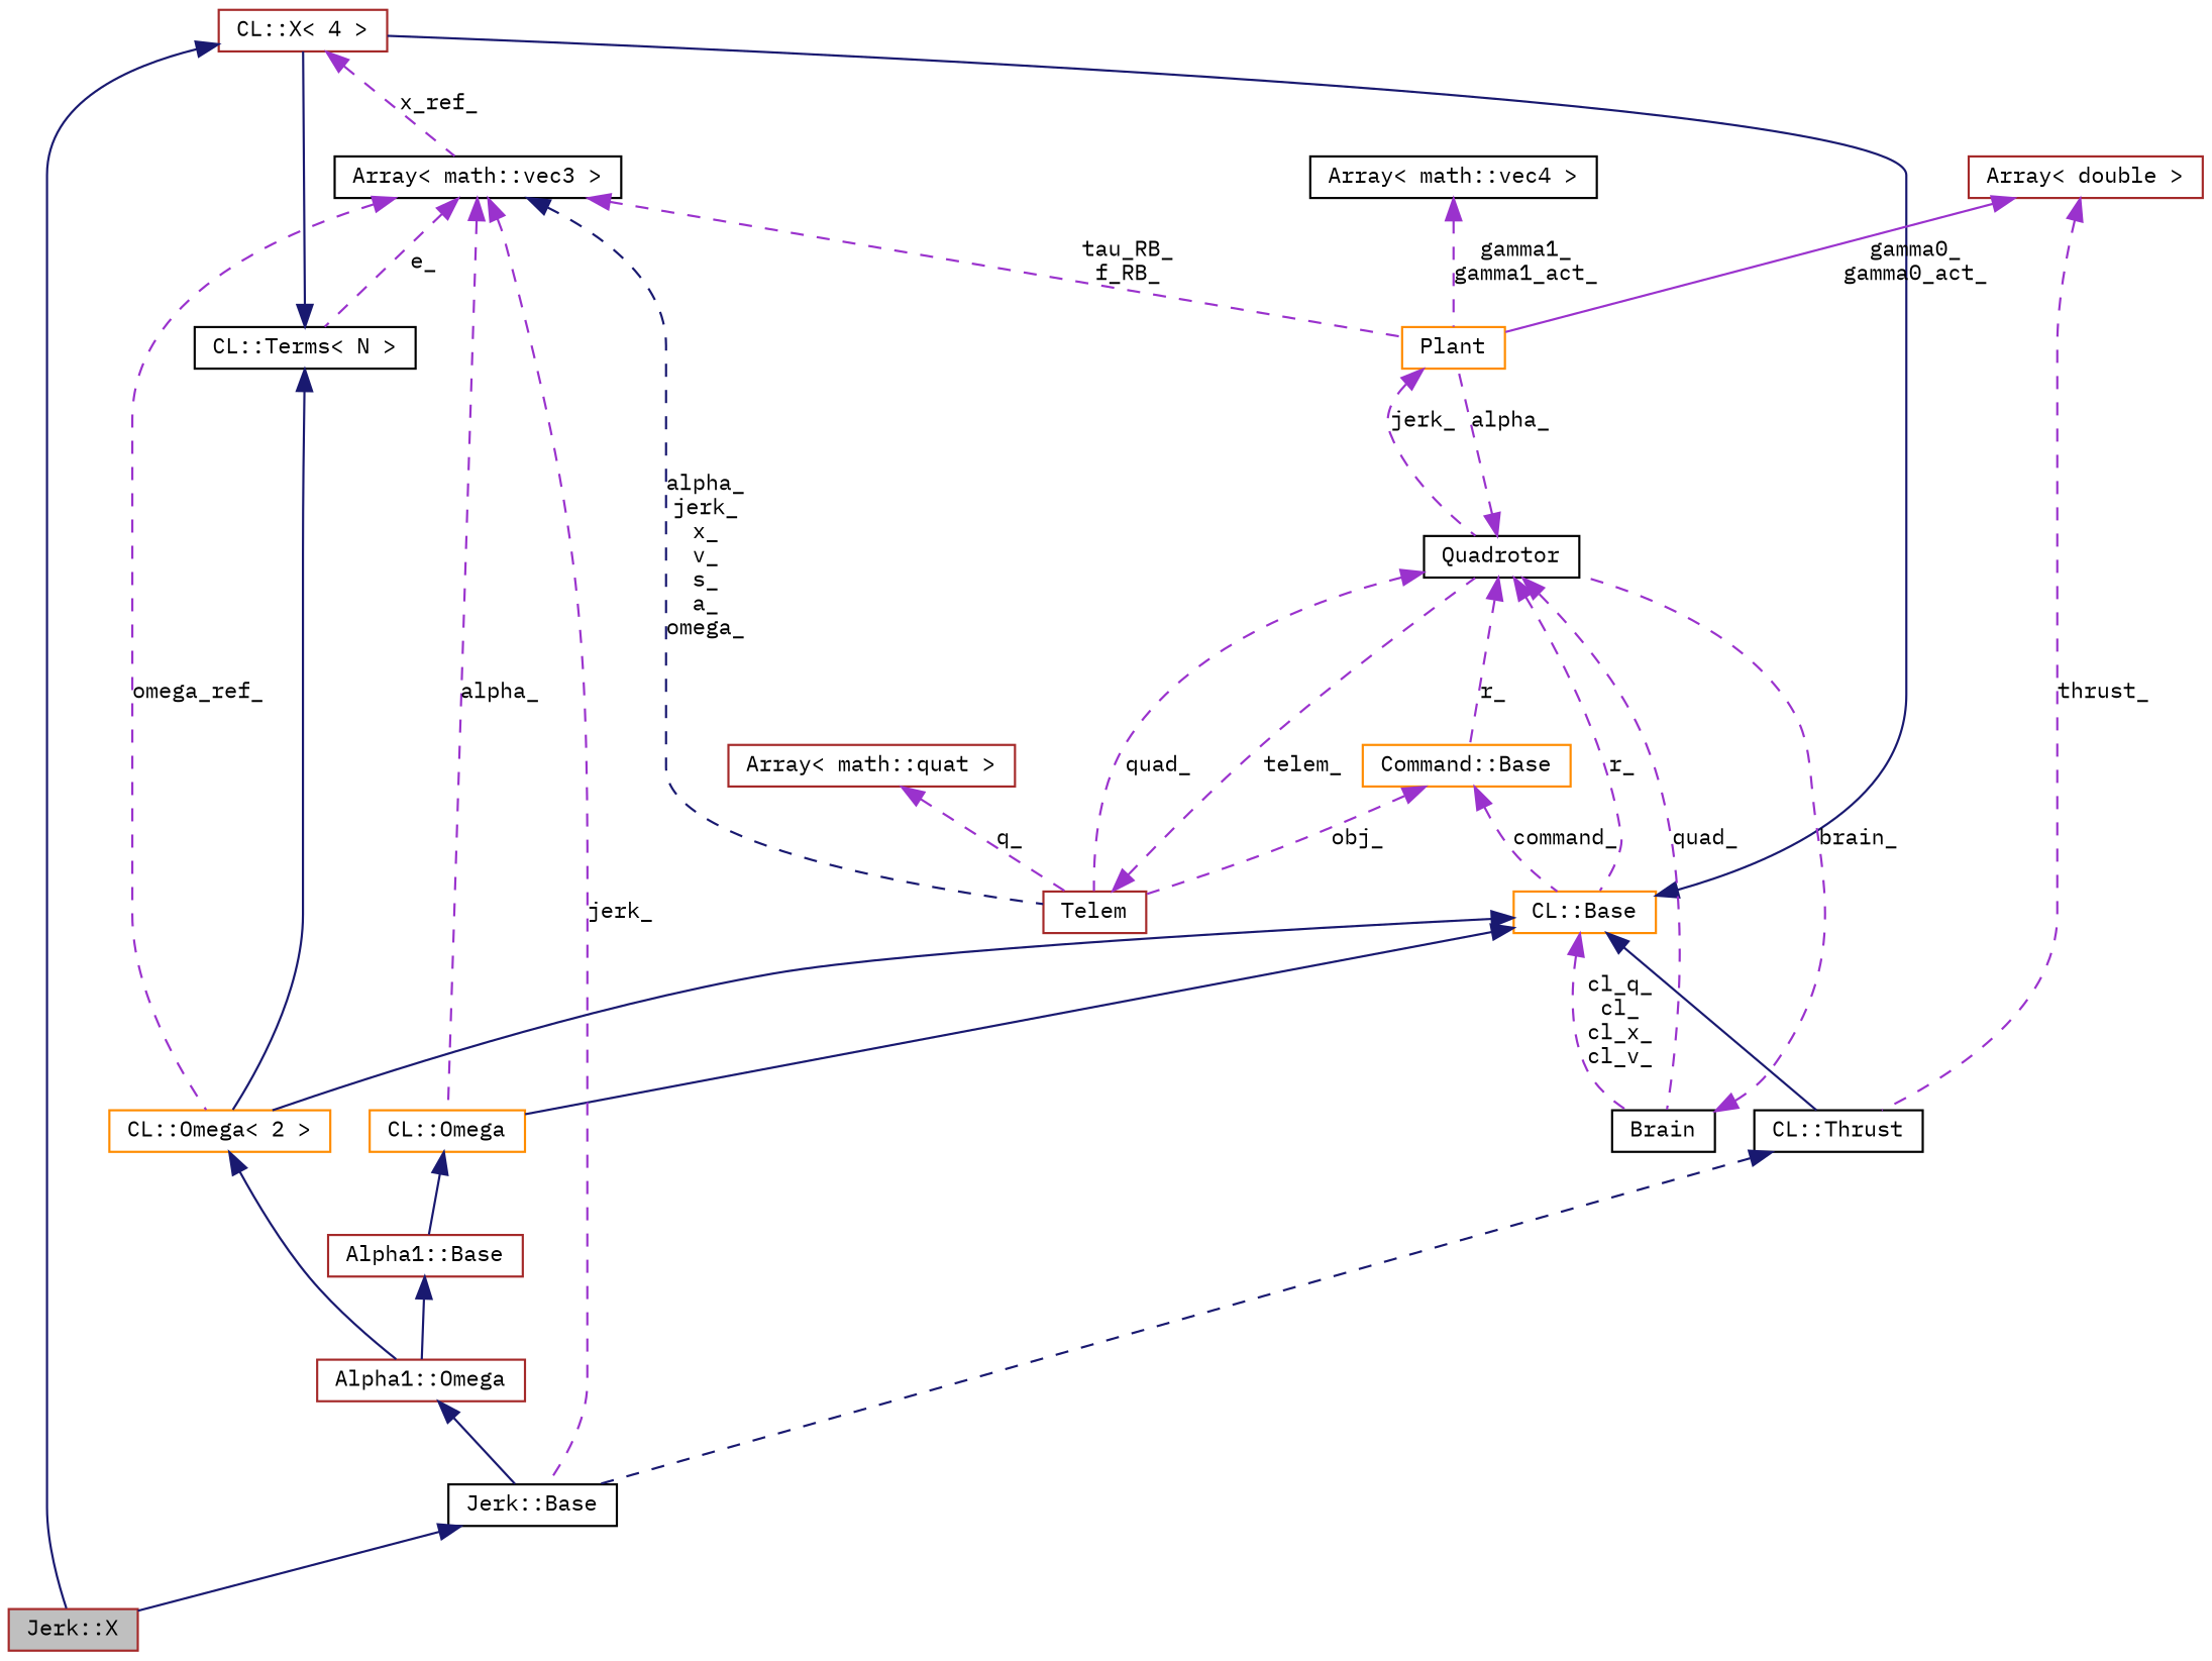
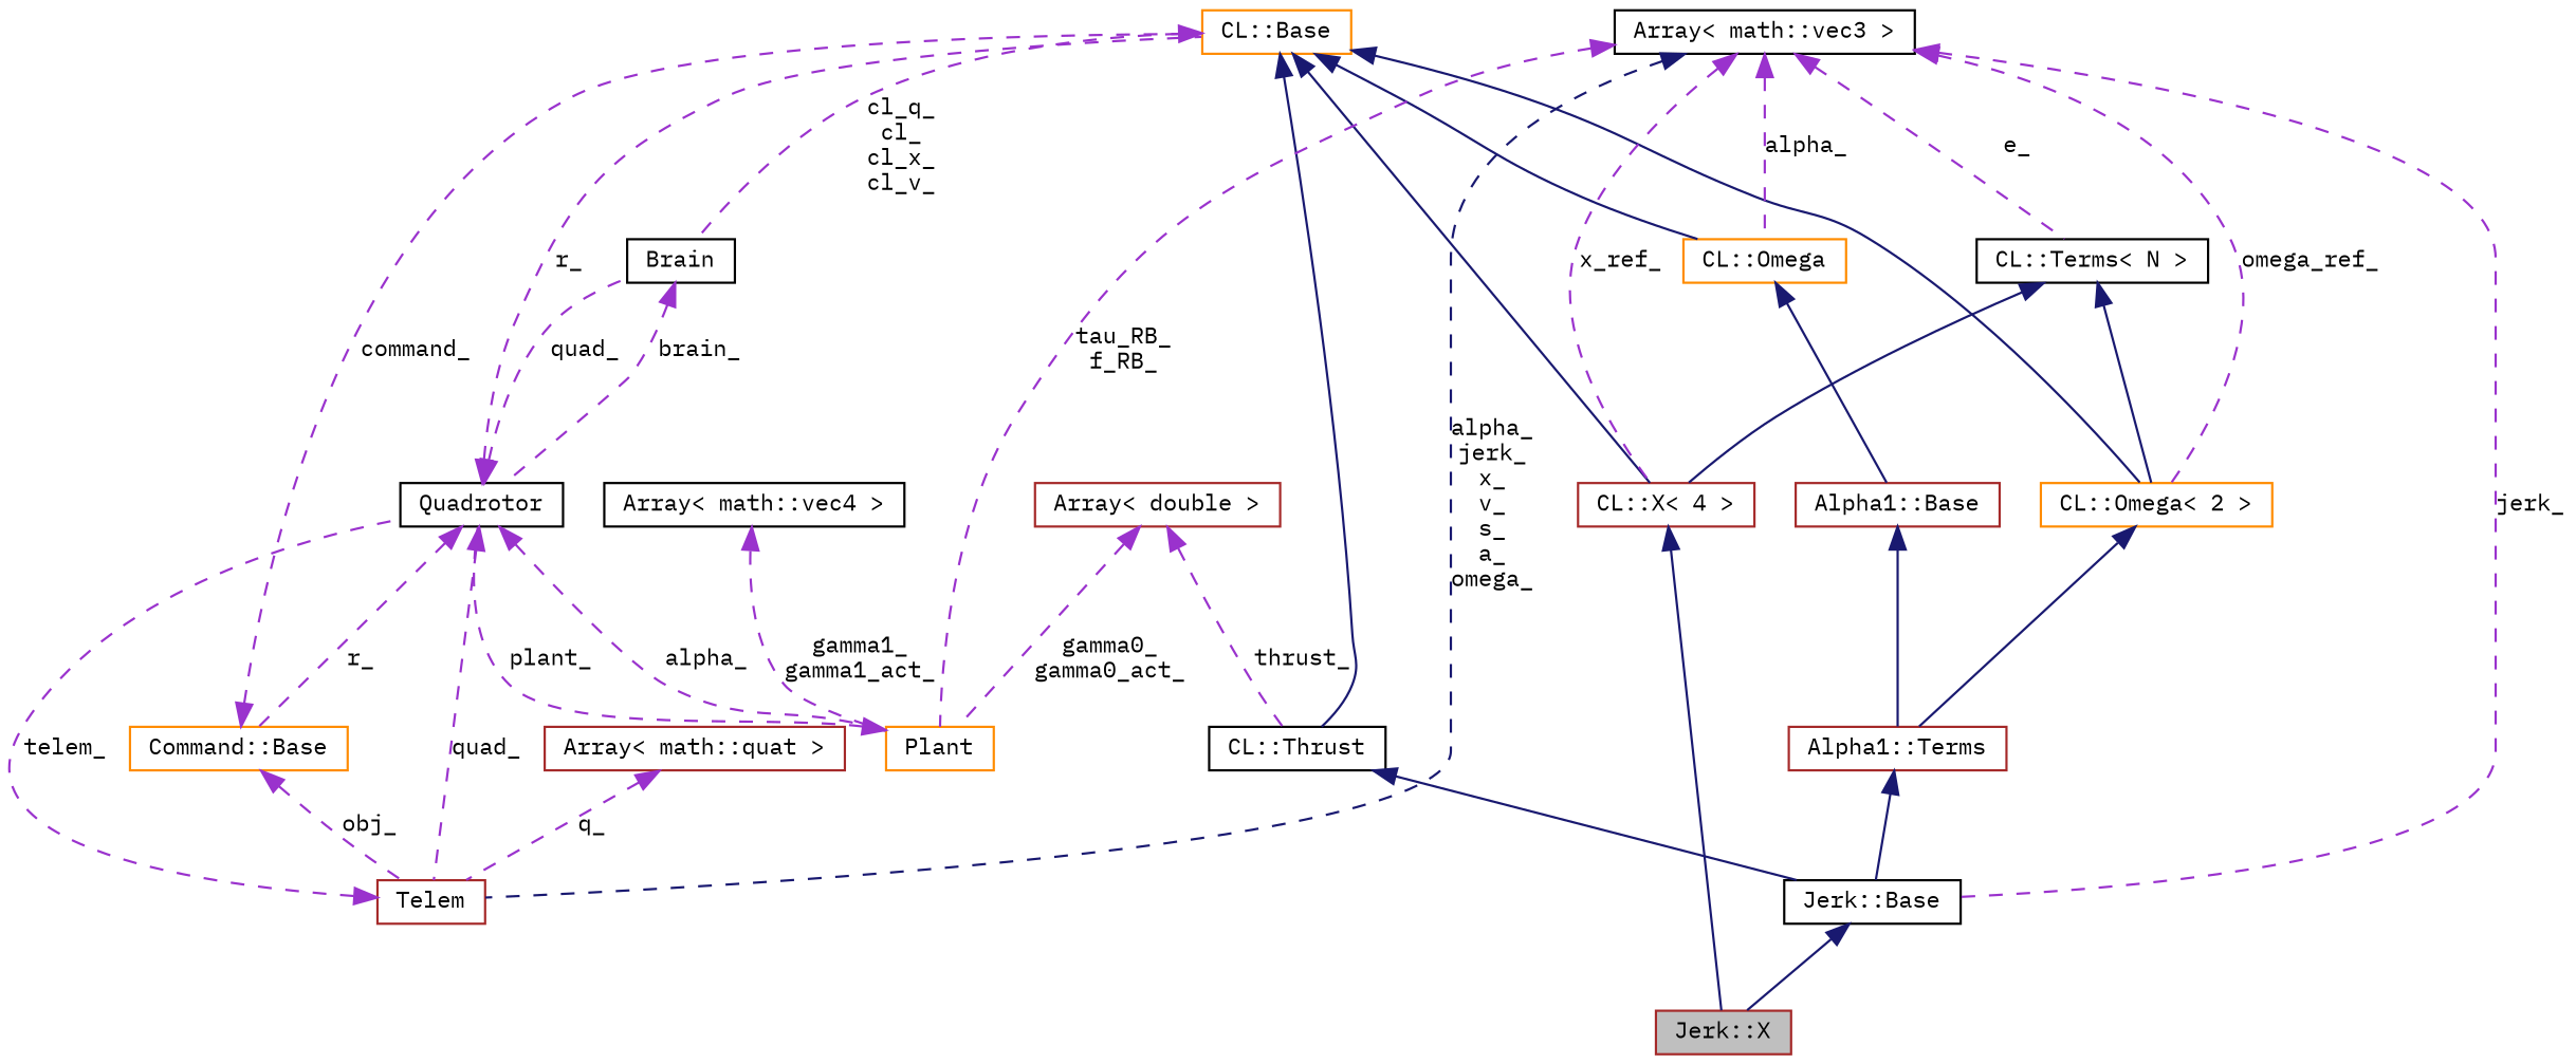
  digraph {
    fontname="IBM Plex Mono"
    node [color=brown fillcolor=white fontname="IBM Plex Mono" fontsize=10 shape=record style=filled]
    edge [color=darkorchid3 dir=back fontname="IBM Plex Mono" fontsize=10 labelfontname=Helvetica labelfontsize=10 style=dashed]
    n1 [fillcolor=grey75 fontcolor=black height=0.2 label="Jerk::X" width=0.4]
    n2 [height=0.2 label="CL::X\< 4 \>" width=0.4]
    n3 [color=darkorange height=0.2 label="CL::Base" width=0.4]
    n4 [color=black height=0.2 label=Brain width=0.4]
    n5 [color=black height=0.2 label="CL::Thrust" width=0.4]
    n6 [color=darkorange height=0.2 label="CL::Omega\< 2 \>" width=0.4]
    n7 [color=darkorange height=0.2 label="CL::Omega" width=0.4]
    n8 [color=black height=0.2 label=Quadrotor width=0.4]
    n9 [color=black height=0.2 label="Jerk::Base" width=0.4]
-   n10 [height=0.2 label="Alpha1::Omega" width=0.4]
+   n10 [height=0.2 label="Alpha1::Terms" width=0.4]
    n11 [height=0.2 label="Alpha1::Base" width=0.4]
    n12 [color=darkorange height=0.2 label="Command::Base" width=0.4]
    n13 [color=darkorange height=0.2 label=Plant width=0.4]
    n14 [height=0.2 label=Telem width=0.4]
    n15 [color=black height=0.2 label="Array\< math::vec4 \>" width=0.4]
    n16 [color=black height=0.2 label="Array\< math::vec3 \>" width=0.4]
    n17 [color=black height=0.2 label="CL::Terms\< N \>" width=0.4]
    n18 [height=0.2 label="Array\< double \>" width=0.4]
    n19 [height=0.2 label="Array\< math::quat \>" width=0.4]
    n2 -> n1 [color=midnightblue style=solid]
    n3 -> n2 [color=midnightblue style=solid]
    n3 -> n4 [label="cl_q_\ncl_\ncl_x_\ncl_v_"]
    n3 -> n5 [color=midnightblue style=solid]
    n3 -> n6 [color=midnightblue style=solid]
    n3 -> n7 [color=midnightblue style=solid]
    n4 -> n8 [label=brain_]
-   n5 -> n9 [color=midnightblue]
+   n5 -> n9 [color=midnightblue style=solid]
    n6 -> n10 [color=midnightblue style=solid]
    n7 -> n11 [color=midnightblue style=solid]
    n8 -> n3 [label=r_]
    n8 -> n4 [label=quad_]
    n8 -> n12 [label=r_]
    n8 -> n13 [label=alpha_]
    n8 -> n14 [label=quad_]
    n9 -> n1 [color=midnightblue style=solid]
    n10 -> n9 [color=midnightblue style=solid]
    n11 -> n10 [color=midnightblue style=solid]
    n12 -> n3 [label=command_]
    n12 -> n14 [label=obj_]
-   n13 -> n8 [label=jerk_]
+   n13 -> n8 [label=plant_]
    n14 -> n8 [label=telem_]
    n15 -> n13 [label="gamma1_\ngamma1_act_"]
-   n2 -> n16 [label=x_ref_]
+   n16 -> n2 [label=x_ref_]
    n16 -> n6 [label=omega_ref_]
    n16 -> n7 [label=alpha_]
    n16 -> n9 [label=jerk_]
    n16 -> n13 [label="tau_RB_\nf_RB_"]
    n16 -> n14 [color=midnightblue label="alpha_\njerk_\nx_\nv_\ns_\na_\nomega_"]
    n16 -> n17 [label=e_]
    n17 -> n2 [color=midnightblue style=solid]
    n17 -> n6 [color=midnightblue style=solid]
    n18 -> n5 [label=thrust_]
-   n18 -> n13 [label="gamma0_\ngamma0_act_" style=solid]
+   n18 -> n13 [label="gamma0_\ngamma0_act_"]
    n19 -> n14 [label=q_]
  }
